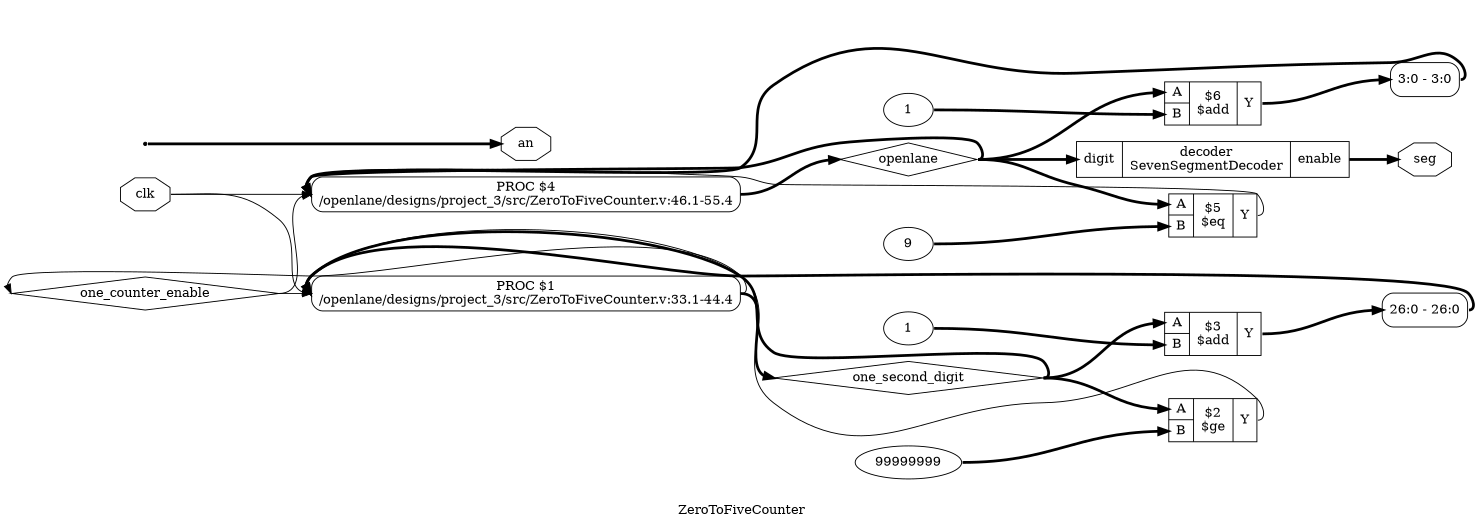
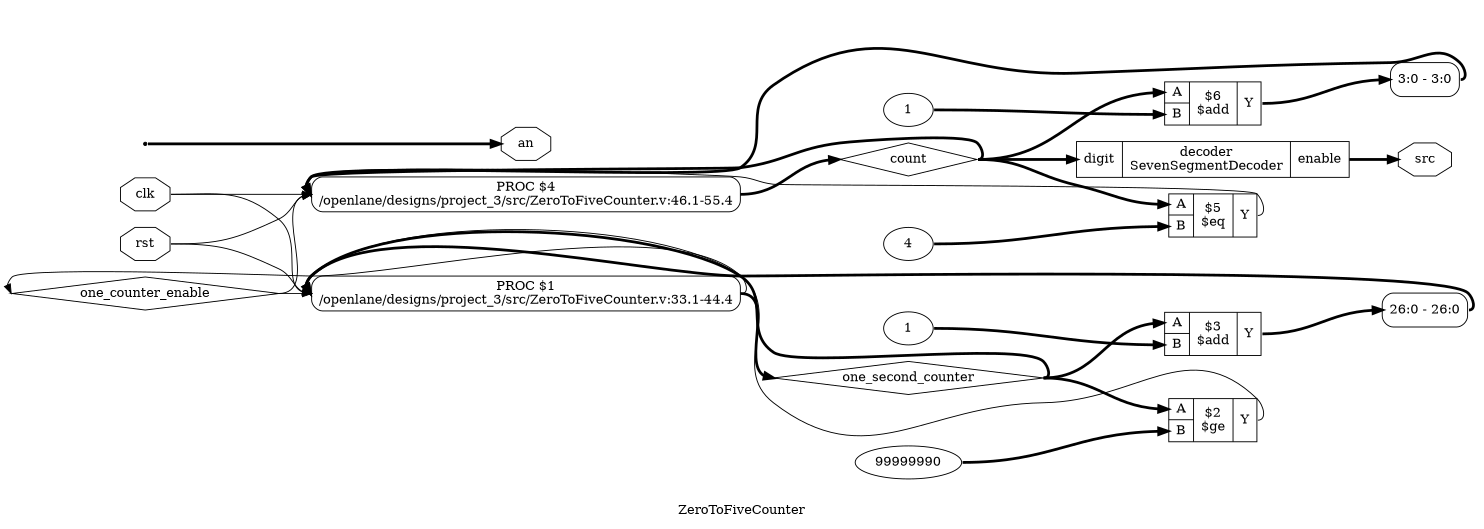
  digraph {
    label=ZeroToFiveCounter
    rankdir=LR
    remincross=true
    node [shape=record]
    edge [color=black fontcolor=black headport=w tailport=e style="setlinewidth(3)"]
    n1 [color=black fontcolor=black label=one_counter_enable shape=diamond]
    n2 [label="PROC $4\n/openlane/designs/project_3/src/ZeroToFiveCounter.v:46.1-55.4" shape=box style=rounded]
    n3 [label="PROC $1\n/openlane/designs/project_3/src/ZeroToFiveCounter.v:33.1-44.4" shape=box style=rounded]
-   n4 [color=black fontcolor=black label=openlane shape=diamond]
-   n5 [color=black fontcolor=black label=one_second_digit shape=diamond]
+   n4 [color=black fontcolor=black label=count shape=diamond]
+   n5 [color=black fontcolor=black label=one_second_counter shape=diamond]
    n6 [label="{{<p17> A|<p18> B}|$3\n$add|{<p19> Y}}"]
    n7 [label="{{<p17> A|<p18> B}|$2\n$ge|{<p19> Y}}"]
    n8 [color=black fontcolor=black label="<s0> 26:0 - 26:0 " style=rounded]
    n9 [label="{{<p15> digit}|decoder\nSevenSegmentDecoder|{<p12> enable}}"]
    n10 [label="{{<p17> A|<p18> B}|$6\n$add|{<p19> Y}}"]
    n11 [label="{{<p17> A|<p18> B}|$5\n$eq|{<p19> Y}}"]
-   n12 [color=black fontcolor=black label=seg shape=octagon]
+   n12 [color=black fontcolor=black label=src shape=octagon]
    n13 [color=black fontcolor=black label="<s0> 3:0 - 3:0 " style=rounded]
    n14 [color=black fontcolor=black label=an shape=octagon]
+   n15 [color=black fontcolor=black label=rst shape=octagon]
    n16 [color=black fontcolor=black label=clk shape=octagon]
    n17 [label=1 shape=""]
-   n18 [label=9 shape=""]
+   n18 [label=4 shape=""]
    n19 [label=1 shape=""]
-   n20 [label=99999999 shape=""]
+   n20 [label=99999990 shape=""]
    x9 [shape=point]
    n1 -> n2 [style=""]
    n1 -> n3 [style=""]
    n2 -> n4
    n3 -> n1 [style=""]
    n3 -> n5
    n4 -> n2
    n4 -> n9 [headport="p15:w"]
    n4 -> n10 [headport="p17:w"]
    n4 -> n11 [headport="p17:w"]
    n5 -> n3
    n5 -> n6 [headport="p17:w"]
    n5 -> n7 [headport="p17:w"]
    n6 -> n8 [headport="s0:w" tailport="p19:e"]
    n7 -> n3 [tailport="p19:e" style=""]
    n8 -> n3
    n9 -> n12 [tailport="p12:e"]
    n10 -> n13 [headport="s0:w" tailport="p19:e"]
    n11 -> n2 [tailport="p19:e" style=""]
    n13 -> n2
+   n15 -> n2 [style=""]
+   n15 -> n3 [style=""]
    n16 -> n2 [style=""]
    n16 -> n3 [style=""]
    n17 -> n10 [headport="p18:w"]
    n18 -> n11 [headport="p18:w"]
    n19 -> n6 [headport="p18:w"]
    n20 -> n7 [headport="p18:w"]
    x9 -> n14
  }
